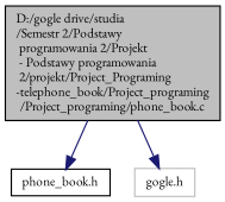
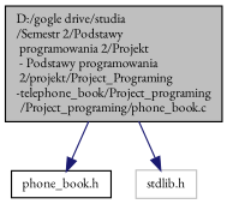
  digraph {
    fontname="EB Garamond"
    node [color=black fillcolor=white fontname="EB Garamond" fontsize=10 shape=record style=filled]
    edge [color=midnightblue fontname="EB Garamond" fontsize=10 labelfontname=Helvetica labelfontsize=10 style=solid]
    n1 [fillcolor=grey75 fontcolor=black height=0.2 label="D:/gogle drive/studia\l/Semestr  2/Podstawy\l programowania 2/Projekt\l - Podstawy programowania\l 2/projekt/Project_Programing\l-telephone_book/Project_programing\l/Project_programing/phone_book.c" width=0.4]
    n2 [height=0.2 label="phone_book.h" width=0.4]
-   n3 [color=grey75 height=0.2 label="gogle.h" width=0.4]
+   n3 [color=grey75 height=0.2 label="stdlib.h" width=0.4]
    n1 -> n2
    n1 -> n3
  }
